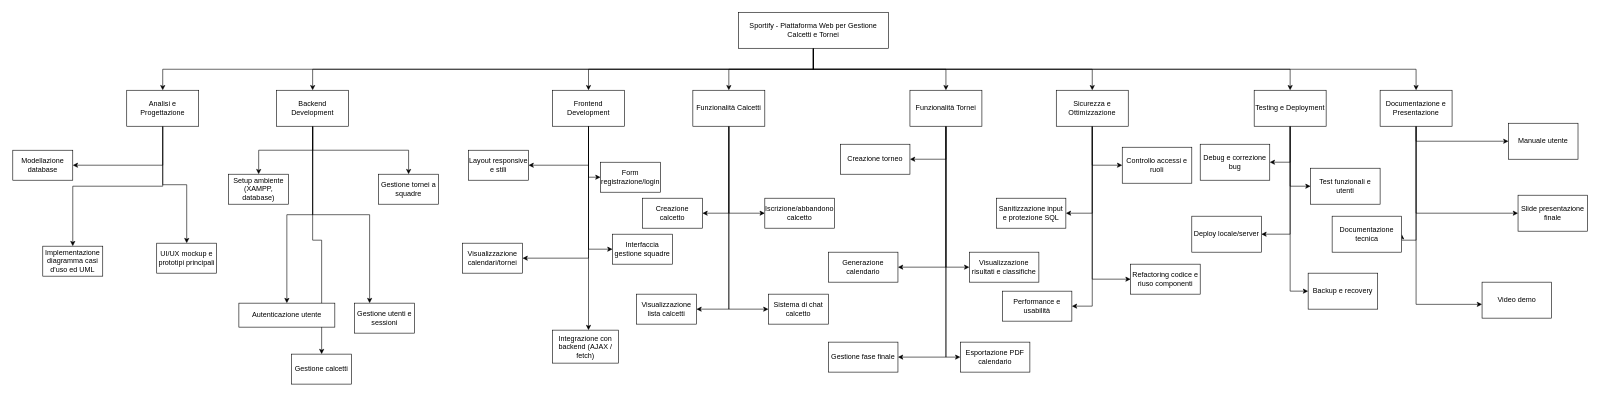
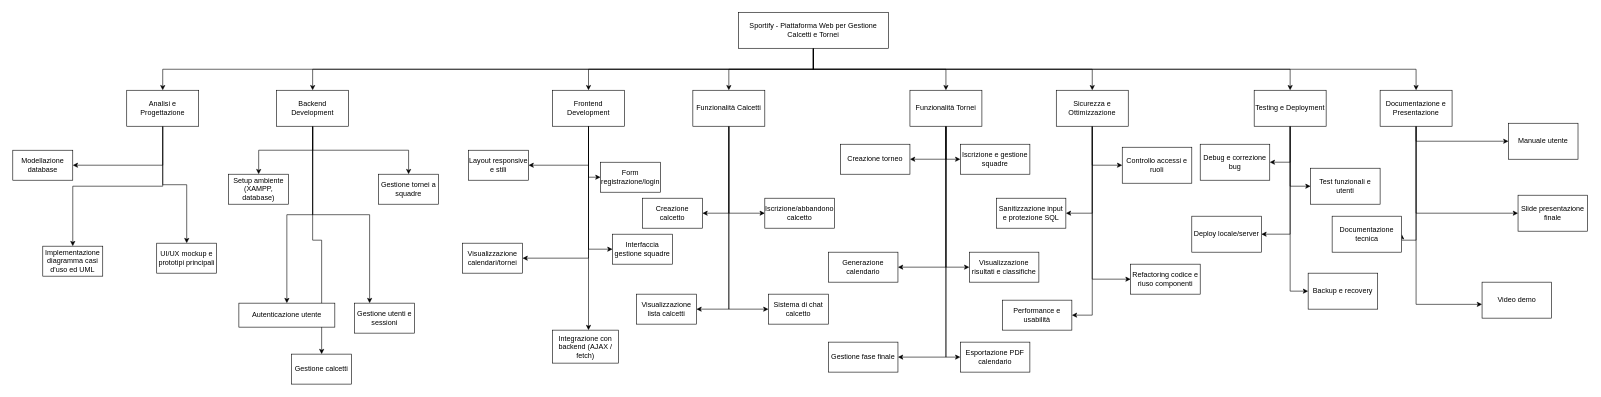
  <mxCell id="0" />
  <mxCell id="1" parent="0" />
  <mxCell id="2" style="edgeStyle=orthogonalEdgeStyle;rounded=0;orthogonalLoop=1;jettySize=auto;html=1;exitX=0.5;exitY=1;exitDx=0;exitDy=0;" edge="1" parent="1" source="10" target="41"><mxGeometry relative="1" as="geometry" /></mxCell>
  <mxCell id="3" style="edgeStyle=orthogonalEdgeStyle;rounded=0;orthogonalLoop=1;jettySize=auto;html=1;exitX=0.5;exitY=1;exitDx=0;exitDy=0;" edge="1" parent="1" source="10" target="47"><mxGeometry relative="1" as="geometry" /></mxCell>
  <mxCell id="4" style="edgeStyle=orthogonalEdgeStyle;rounded=0;orthogonalLoop=1;jettySize=auto;html=1;exitX=0.5;exitY=1;exitDx=0;exitDy=0;" edge="1" parent="1" source="10" target="32"><mxGeometry relative="1" as="geometry" /></mxCell>
  <mxCell id="5" style="edgeStyle=orthogonalEdgeStyle;rounded=0;orthogonalLoop=1;jettySize=auto;html=1;exitX=0.5;exitY=1;exitDx=0;exitDy=0;" edge="1" parent="1" source="10" target="22"><mxGeometry relative="1" as="geometry" /></mxCell>
  <mxCell id="6" style="edgeStyle=orthogonalEdgeStyle;rounded=0;orthogonalLoop=1;jettySize=auto;html=1;exitX=0.5;exitY=1;exitDx=0;exitDy=0;entryX=0.5;entryY=0;entryDx=0;entryDy=0;" edge="1" parent="1" source="10" target="17"><mxGeometry relative="1" as="geometry" /></mxCell>
  <mxCell id="7" style="edgeStyle=orthogonalEdgeStyle;rounded=0;orthogonalLoop=1;jettySize=auto;html=1;exitX=0.5;exitY=1;exitDx=0;exitDy=0;entryX=0.5;entryY=0;entryDx=0;entryDy=0;" edge="1" parent="1" source="10" target="37"><mxGeometry relative="1" as="geometry" /></mxCell>
  <mxCell id="8" style="edgeStyle=orthogonalEdgeStyle;rounded=0;orthogonalLoop=1;jettySize=auto;html=1;exitX=0.5;exitY=1;exitDx=0;exitDy=0;entryX=0.5;entryY=0;entryDx=0;entryDy=0;" edge="1" parent="1" source="10" target="27"><mxGeometry relative="1" as="geometry" /></mxCell>
  <mxCell id="9" style="edgeStyle=orthogonalEdgeStyle;rounded=0;orthogonalLoop=1;jettySize=auto;html=1;exitX=0.5;exitY=1;exitDx=0;exitDy=0;entryX=0.5;entryY=0;entryDx=0;entryDy=0;" edge="1" parent="1" source="10" target="52"><mxGeometry relative="1" as="geometry" /></mxCell>
  <mxCell id="10" value="Sportify - Piattaforma Web per Gestione Calcetti e Tornei" style="rounded=0;whiteSpace=wrap;html=1;" vertex="1" parent="1"><mxGeometry x="1230" y="20" width="250" height="60" as="geometry" /></mxCell>
  <mxCell id="11" style="edgeStyle=orthogonalEdgeStyle;rounded=0;orthogonalLoop=1;jettySize=auto;html=1;exitX=0.5;exitY=1;exitDx=0;exitDy=0;entryX=1;entryY=0.5;entryDx=0;entryDy=0;" edge="1" parent="1" source="17" target="72"><mxGeometry relative="1" as="geometry" /></mxCell>
+ <mxCell id="12" style="edgeStyle=orthogonalEdgeStyle;rounded=0;orthogonalLoop=1;jettySize=auto;html=1;exitX=0.5;exitY=1;exitDx=0;exitDy=0;entryX=0;entryY=0.5;entryDx=0;entryDy=0;" edge="1" parent="1" source="17" target="71"><mxGeometry relative="1" as="geometry" /></mxCell>
  <mxCell id="13" style="edgeStyle=orthogonalEdgeStyle;rounded=0;orthogonalLoop=1;jettySize=auto;html=1;exitX=0.5;exitY=1;exitDx=0;exitDy=0;entryX=1;entryY=0.5;entryDx=0;entryDy=0;" edge="1" parent="1" source="17" target="74"><mxGeometry relative="1" as="geometry" /></mxCell>
  <mxCell id="14" style="edgeStyle=orthogonalEdgeStyle;rounded=0;orthogonalLoop=1;jettySize=auto;html=1;exitX=0.5;exitY=1;exitDx=0;exitDy=0;entryX=0;entryY=0.5;entryDx=0;entryDy=0;" edge="1" parent="1" source="17" target="75"><mxGeometry relative="1" as="geometry" /></mxCell>
  <mxCell id="15" style="edgeStyle=orthogonalEdgeStyle;rounded=0;orthogonalLoop=1;jettySize=auto;html=1;exitX=0.5;exitY=1;exitDx=0;exitDy=0;entryX=1;entryY=0.5;entryDx=0;entryDy=0;" edge="1" parent="1" source="17" target="73"><mxGeometry relative="1" as="geometry" /></mxCell>
  <mxCell id="16" style="edgeStyle=orthogonalEdgeStyle;rounded=0;orthogonalLoop=1;jettySize=auto;html=1;exitX=0.5;exitY=1;exitDx=0;exitDy=0;entryX=0;entryY=0.5;entryDx=0;entryDy=0;" edge="1" parent="1" source="17" target="76"><mxGeometry relative="1" as="geometry" /></mxCell>
  <mxCell id="17" value="Funzionalità Tornei" style="rounded=0;whiteSpace=wrap;html=1;" vertex="1" parent="1"><mxGeometry x="1516" y="150" width="120" height="60" as="geometry" /></mxCell>
  <mxCell id="18" style="edgeStyle=orthogonalEdgeStyle;rounded=0;orthogonalLoop=1;jettySize=auto;html=1;exitX=0.5;exitY=1;exitDx=0;exitDy=0;entryX=0;entryY=0.5;entryDx=0;entryDy=0;" edge="1" parent="1" source="22" target="67"><mxGeometry relative="1" as="geometry" /></mxCell>
  <mxCell id="19" style="edgeStyle=orthogonalEdgeStyle;rounded=0;orthogonalLoop=1;jettySize=auto;html=1;exitX=0.5;exitY=1;exitDx=0;exitDy=0;entryX=1;entryY=0.5;entryDx=0;entryDy=0;" edge="1" parent="1" source="22" target="69"><mxGeometry relative="1" as="geometry" /></mxCell>
  <mxCell id="20" style="edgeStyle=orthogonalEdgeStyle;rounded=0;orthogonalLoop=1;jettySize=auto;html=1;exitX=0.5;exitY=1;exitDx=0;exitDy=0;entryX=0;entryY=0.5;entryDx=0;entryDy=0;" edge="1" parent="1" source="22" target="70"><mxGeometry relative="1" as="geometry" /></mxCell>
  <mxCell id="21" style="edgeStyle=orthogonalEdgeStyle;rounded=0;orthogonalLoop=1;jettySize=auto;html=1;exitX=0.5;exitY=1;exitDx=0;exitDy=0;entryX=1;entryY=0.5;entryDx=0;entryDy=0;" edge="1" parent="1" source="22" target="68"><mxGeometry relative="1" as="geometry" /></mxCell>
  <mxCell id="22" value="Funzionalità Calcetti" style="rounded=0;whiteSpace=wrap;html=1;" vertex="1" parent="1"><mxGeometry x="1154" y="150" width="120" height="60" as="geometry" /></mxCell>
  <mxCell id="23" style="edgeStyle=orthogonalEdgeStyle;rounded=0;orthogonalLoop=1;jettySize=auto;html=1;exitX=0.5;exitY=1;exitDx=0;exitDy=0;entryX=1;entryY=0.5;entryDx=0;entryDy=0;" edge="1" parent="1" source="27" target="82"><mxGeometry relative="1" as="geometry" /></mxCell>
  <mxCell id="24" style="edgeStyle=orthogonalEdgeStyle;rounded=0;orthogonalLoop=1;jettySize=auto;html=1;exitX=0.5;exitY=1;exitDx=0;exitDy=0;entryX=0;entryY=0.5;entryDx=0;entryDy=0;" edge="1" parent="1" source="27" target="84"><mxGeometry relative="1" as="geometry" /></mxCell>
  <mxCell id="25" style="edgeStyle=orthogonalEdgeStyle;rounded=0;orthogonalLoop=1;jettySize=auto;html=1;exitX=0.5;exitY=1;exitDx=0;exitDy=0;entryX=1;entryY=0.5;entryDx=0;entryDy=0;" edge="1" parent="1" source="27" target="83"><mxGeometry relative="1" as="geometry" /></mxCell>
  <mxCell id="26" style="edgeStyle=orthogonalEdgeStyle;rounded=0;orthogonalLoop=1;jettySize=auto;html=1;exitX=0.5;exitY=1;exitDx=0;exitDy=0;entryX=0;entryY=0.5;entryDx=0;entryDy=0;" edge="1" parent="1" source="27" target="81"><mxGeometry relative="1" as="geometry"><Array as="points"><mxPoint x="2150" y="485" /></Array></mxGeometry></mxCell>
  <mxCell id="27" value="Testing e Deployment" style="rounded=0;whiteSpace=wrap;html=1;" vertex="1" parent="1"><mxGeometry x="2090" y="150" width="120" height="60" as="geometry" /></mxCell>
  <mxCell id="28" style="edgeStyle=orthogonalEdgeStyle;rounded=0;orthogonalLoop=1;jettySize=auto;html=1;exitX=0.5;exitY=1;exitDx=0;exitDy=0;entryX=1;entryY=0.5;entryDx=0;entryDy=0;" edge="1" parent="1" source="32" target="63"><mxGeometry relative="1" as="geometry" /></mxCell>
  <mxCell id="29" style="edgeStyle=orthogonalEdgeStyle;rounded=0;orthogonalLoop=1;jettySize=auto;html=1;exitX=0.5;exitY=1;exitDx=0;exitDy=0;entryX=0;entryY=0.5;entryDx=0;entryDy=0;" edge="1" parent="1" source="32" target="62"><mxGeometry relative="1" as="geometry" /></mxCell>
  <mxCell id="30" style="edgeStyle=orthogonalEdgeStyle;rounded=0;orthogonalLoop=1;jettySize=auto;html=1;exitX=0.5;exitY=1;exitDx=0;exitDy=0;entryX=0;entryY=0.5;entryDx=0;entryDy=0;" edge="1" parent="1" source="32" target="61"><mxGeometry relative="1" as="geometry" /></mxCell>
  <mxCell id="31" style="edgeStyle=orthogonalEdgeStyle;rounded=0;orthogonalLoop=1;jettySize=auto;html=1;exitX=0.5;exitY=1;exitDx=0;exitDy=0;entryX=1;entryY=0.5;entryDx=0;entryDy=0;" edge="1" parent="1" source="32" target="65"><mxGeometry relative="1" as="geometry" /></mxCell>
  <mxCell id="32" value="Frontend Development" style="rounded=0;whiteSpace=wrap;html=1;" vertex="1" parent="1"><mxGeometry x="920" y="150" width="120" height="60" as="geometry" /></mxCell>
  <mxCell id="33" style="edgeStyle=orthogonalEdgeStyle;rounded=0;orthogonalLoop=1;jettySize=auto;html=1;exitX=0.5;exitY=1;exitDx=0;exitDy=0;entryX=0;entryY=0.5;entryDx=0;entryDy=0;" edge="1" parent="1" source="37" target="80"><mxGeometry relative="1" as="geometry" /></mxCell>
  <mxCell id="34" style="edgeStyle=orthogonalEdgeStyle;rounded=0;orthogonalLoop=1;jettySize=auto;html=1;exitX=0.5;exitY=1;exitDx=0;exitDy=0;entryX=1;entryY=0.5;entryDx=0;entryDy=0;" edge="1" parent="1" source="37" target="79"><mxGeometry relative="1" as="geometry" /></mxCell>
  <mxCell id="35" style="edgeStyle=orthogonalEdgeStyle;rounded=0;orthogonalLoop=1;jettySize=auto;html=1;exitX=0.5;exitY=1;exitDx=0;exitDy=0;entryX=0;entryY=0.5;entryDx=0;entryDy=0;" edge="1" parent="1" source="37" target="77"><mxGeometry relative="1" as="geometry" /></mxCell>
  <mxCell id="36" style="edgeStyle=orthogonalEdgeStyle;rounded=0;orthogonalLoop=1;jettySize=auto;html=1;exitX=0.5;exitY=1;exitDx=0;exitDy=0;entryX=1;entryY=0.5;entryDx=0;entryDy=0;" edge="1" parent="1" source="37" target="78"><mxGeometry relative="1" as="geometry" /></mxCell>
  <mxCell id="37" value="Sicurezza e Ottimizzazione" style="rounded=0;whiteSpace=wrap;html=1;" vertex="1" parent="1"><mxGeometry x="1760" y="150" width="120" height="60" as="geometry" /></mxCell>
  <mxCell id="38" style="edgeStyle=orthogonalEdgeStyle;rounded=0;orthogonalLoop=1;jettySize=auto;html=1;exitX=0.5;exitY=1;exitDx=0;exitDy=0;entryX=1;entryY=0.5;entryDx=0;entryDy=0;" edge="1" parent="1" source="41" target="53"><mxGeometry relative="1" as="geometry" /></mxCell>
  <mxCell id="39" style="edgeStyle=orthogonalEdgeStyle;rounded=0;orthogonalLoop=1;jettySize=auto;html=1;exitX=0.5;exitY=1;exitDx=0;exitDy=0;entryX=0.5;entryY=0;entryDx=0;entryDy=0;" edge="1" parent="1" source="41" target="54"><mxGeometry relative="1" as="geometry" /></mxCell>
  <mxCell id="40" style="edgeStyle=orthogonalEdgeStyle;rounded=0;orthogonalLoop=1;jettySize=auto;html=1;exitX=0.5;exitY=1;exitDx=0;exitDy=0;entryX=0.5;entryY=0;entryDx=0;entryDy=0;" edge="1" parent="1" source="41" target="55"><mxGeometry relative="1" as="geometry" /></mxCell>
  <mxCell id="41" value="Analisi e Progettazione" style="rounded=0;whiteSpace=wrap;html=1;" vertex="1" parent="1"><mxGeometry x="210" y="150" width="120" height="60" as="geometry" /></mxCell>
  <mxCell id="42" style="edgeStyle=orthogonalEdgeStyle;rounded=0;orthogonalLoop=1;jettySize=auto;html=1;exitX=0.5;exitY=1;exitDx=0;exitDy=0;entryX=0.5;entryY=0;entryDx=0;entryDy=0;" edge="1" parent="1" source="47" target="57"><mxGeometry relative="1" as="geometry" /></mxCell>
  <mxCell id="43" style="edgeStyle=orthogonalEdgeStyle;rounded=0;orthogonalLoop=1;jettySize=auto;html=1;exitX=0.5;exitY=1;exitDx=0;exitDy=0;" edge="1" parent="1" source="47" target="58"><mxGeometry relative="1" as="geometry" /></mxCell>
  <mxCell id="44" style="edgeStyle=orthogonalEdgeStyle;rounded=0;orthogonalLoop=1;jettySize=auto;html=1;exitX=0.5;exitY=1;exitDx=0;exitDy=0;entryX=0.5;entryY=0;entryDx=0;entryDy=0;" edge="1" parent="1" source="47" target="60"><mxGeometry relative="1" as="geometry" /></mxCell>
  <mxCell id="45" style="edgeStyle=orthogonalEdgeStyle;rounded=0;orthogonalLoop=1;jettySize=auto;html=1;exitX=0.5;exitY=1;exitDx=0;exitDy=0;entryX=0.5;entryY=0;entryDx=0;entryDy=0;" edge="1" parent="1" source="47" target="59"><mxGeometry relative="1" as="geometry" /></mxCell>
  <mxCell id="46" style="edgeStyle=orthogonalEdgeStyle;rounded=0;orthogonalLoop=1;jettySize=auto;html=1;exitX=0.5;exitY=1;exitDx=0;exitDy=0;entryX=0.25;entryY=0;entryDx=0;entryDy=0;" edge="1" parent="1" source="47" target="56"><mxGeometry relative="1" as="geometry" /></mxCell>
  <mxCell id="47" value="Backend Development" style="rounded=0;whiteSpace=wrap;html=1;" vertex="1" parent="1"><mxGeometry x="460" y="150" width="120" height="60" as="geometry" /></mxCell>
  <mxCell id="48" style="edgeStyle=orthogonalEdgeStyle;rounded=0;orthogonalLoop=1;jettySize=auto;html=1;exitX=0.5;exitY=1;exitDx=0;exitDy=0;entryX=0;entryY=0.5;entryDx=0;entryDy=0;" edge="1" parent="1" source="52" target="85"><mxGeometry relative="1" as="geometry" /></mxCell>
  <mxCell id="49" style="edgeStyle=orthogonalEdgeStyle;rounded=0;orthogonalLoop=1;jettySize=auto;html=1;exitX=0.5;exitY=1;exitDx=0;exitDy=0;entryX=1;entryY=0.5;entryDx=0;entryDy=0;" edge="1" parent="1" source="52" target="88"><mxGeometry relative="1" as="geometry"><Array as="points"><mxPoint x="2360" y="400" /></Array></mxGeometry></mxCell>
  <mxCell id="50" style="edgeStyle=orthogonalEdgeStyle;rounded=0;orthogonalLoop=1;jettySize=auto;html=1;exitX=0.5;exitY=1;exitDx=0;exitDy=0;entryX=0;entryY=0.5;entryDx=0;entryDy=0;" edge="1" parent="1" source="52" target="87"><mxGeometry relative="1" as="geometry" /></mxCell>
  <mxCell id="51" style="edgeStyle=orthogonalEdgeStyle;rounded=0;orthogonalLoop=1;jettySize=auto;html=1;exitX=0.5;exitY=1;exitDx=0;exitDy=0;entryX=0;entryY=0.617;entryDx=0;entryDy=0;entryPerimeter=0;" edge="1" parent="1" source="52" target="86"><mxGeometry relative="1" as="geometry"><mxPoint x="2460" y="530" as="targetPoint" /></mxGeometry></mxCell>
  <mxCell id="52" value="Documentazione e Presentazione" style="rounded=0;whiteSpace=wrap;html=1;" vertex="1" parent="1"><mxGeometry x="2300" y="150" width="120" height="60" as="geometry" /></mxCell>
  <mxCell id="53" value="Modellazione database" style="rounded=0;whiteSpace=wrap;html=1;" vertex="1" parent="1"><mxGeometry x="20" y="250" width="100" height="50" as="geometry" /></mxCell>
  <mxCell id="54" value="UI/UX mockup e prototipi principali" style="rounded=0;whiteSpace=wrap;html=1;" vertex="1" parent="1"><mxGeometry x="260" y="405" width="100" height="50" as="geometry" /></mxCell>
  <mxCell id="55" value="Implementazione diagramma casi d'uso ed UML" style="rounded=0;whiteSpace=wrap;html=1;" vertex="1" parent="1"><mxGeometry x="70" y="410" width="100" height="50" as="geometry" /></mxCell>
  <mxCell id="56" value="Gestione utenti e sessioni" style="rounded=0;whiteSpace=wrap;html=1;" vertex="1" parent="1"><mxGeometry x="590" y="505" width="100" height="50" as="geometry" /></mxCell>
  <mxCell id="57" value="Setup ambiente (XAMPP, database)" style="rounded=0;whiteSpace=wrap;html=1;" vertex="1" parent="1"><mxGeometry x="380" y="290" width="100" height="50" as="geometry" /></mxCell>
  <mxCell id="58" value="Autenticazione utente" style="rounded=0;whiteSpace=wrap;html=1;" vertex="1" parent="1"><mxGeometry x="397" y="505" width="160" height="40" as="geometry" /></mxCell>
  <mxCell id="59" value="Gestione tornei a squadre" style="rounded=0;whiteSpace=wrap;html=1;" vertex="1" parent="1"><mxGeometry x="630" y="290" width="100" height="50" as="geometry" /></mxCell>
  <mxCell id="60" value="Gestione calcetti" style="rounded=0;whiteSpace=wrap;html=1;" vertex="1" parent="1"><mxGeometry x="485" y="590" width="100" height="50" as="geometry" /></mxCell>
  <mxCell id="61" value="Interfaccia gestione squadre" style="rounded=0;whiteSpace=wrap;html=1;" vertex="1" parent="1"><mxGeometry x="1020" y="390" width="100" height="50" as="geometry" /></mxCell>
  <mxCell id="62" value="Form registrazione/login" style="rounded=0;whiteSpace=wrap;html=1;" vertex="1" parent="1"><mxGeometry x="1000" y="270" width="100" height="50" as="geometry" /></mxCell>
  <mxCell id="63" value="Layout responsive e stili" style="rounded=0;whiteSpace=wrap;html=1;" vertex="1" parent="1"><mxGeometry x="780" y="250" width="100" height="50" as="geometry" /></mxCell>
  <mxCell id="64" value="Integrazione con backend (AJAX / fetch)" style="rounded=0;whiteSpace=wrap;html=1;" vertex="1" parent="1"><mxGeometry x="920" y="550" width="110" height="55" as="geometry" /></mxCell>
  <mxCell id="65" value="Visualizzazione calendari/tornei" style="rounded=0;whiteSpace=wrap;html=1;" vertex="1" parent="1"><mxGeometry x="770" y="405" width="100" height="50" as="geometry" /></mxCell>
  <mxCell id="66" style="edgeStyle=orthogonalEdgeStyle;rounded=0;orthogonalLoop=1;jettySize=auto;html=1;exitX=0.5;exitY=1;exitDx=0;exitDy=0;" edge="1" parent="1" source="32"><mxGeometry relative="1" as="geometry"><mxPoint x="980" y="550" as="targetPoint" /></mxGeometry></mxCell>
  <mxCell id="67" value="Iscrizione/abbandono calcetto" style="rounded=0;whiteSpace=wrap;html=1;" vertex="1" parent="1"><mxGeometry x="1274" y="330" width="116" height="50" as="geometry" /></mxCell>
  <mxCell id="68" value="Creazione calcetto" style="rounded=0;whiteSpace=wrap;html=1;" vertex="1" parent="1"><mxGeometry x="1070" y="330" width="100" height="50" as="geometry" /></mxCell>
  <mxCell id="69" value="Visualizzazione lista calcetti" style="rounded=0;whiteSpace=wrap;html=1;" vertex="1" parent="1"><mxGeometry x="1060" y="490" width="100" height="50" as="geometry" /></mxCell>
  <mxCell id="70" value="Sistema di chat calcetto" style="rounded=0;whiteSpace=wrap;html=1;" vertex="1" parent="1"><mxGeometry x="1280" y="490" width="100" height="50" as="geometry" /></mxCell>
+ <mxCell id="71" value="Iscrizione e gestione squadre" style="rounded=0;whiteSpace=wrap;html=1;" vertex="1" parent="1"><mxGeometry x="1600" y="240" width="116" height="50" as="geometry" /></mxCell>
  <mxCell id="72" value="Creazione torneo" style="rounded=0;whiteSpace=wrap;html=1;" vertex="1" parent="1"><mxGeometry x="1400" y="240" width="116" height="50" as="geometry" /></mxCell>
  <mxCell id="73" value="&lt;span style=&quot;color: rgba(0, 0, 0, 0); font-family: monospace; font-size: 0px; text-align: start; text-wrap-mode: nowrap;&quot;&gt;%3CmxGraphModel%3E%3Croot%3E%3CmxCell%20id%3D%220%22%2F%3E%3CmxCell%20id%3D%221%22%20parent%3D%220%22%2F%3E%3CmxCell%20id%3D%222%22%20value%3D%22Gestione%20fase%20finale%22%20style%3D%22rounded%3D0%3BwhiteSpace%3Dwrap%3Bhtml%3D1%3B%22%20vertex%3D%221%22%20parent%3D%221%22%3E%3CmxGeometry%20x%3D%22630%22%20y%3D%22685%22%20width%3D%22116%22%20height%3D%2250%22%20as%3D%22geometry%22%2F%3E%3C%2FmxCell%3E%3C%2Froot%3E%3C%2FmxGraphModel%3E&lt;/span&gt;Gestione fase finale" style="rounded=0;whiteSpace=wrap;html=1;" vertex="1" parent="1"><mxGeometry x="1380" y="570" width="116" height="50" as="geometry" /></mxCell>
  <mxCell id="74" value="Generazione calendario" style="rounded=0;whiteSpace=wrap;html=1;" vertex="1" parent="1"><mxGeometry x="1380" y="420" width="116" height="50" as="geometry" /></mxCell>
  <mxCell id="75" value="Visualizzazione risultati e classifiche" style="rounded=0;whiteSpace=wrap;html=1;" vertex="1" parent="1"><mxGeometry x="1615" y="420" width="116" height="50" as="geometry" /></mxCell>
  <mxCell id="76" value="Esportazione PDF calendario" style="rounded=0;whiteSpace=wrap;html=1;" vertex="1" parent="1"><mxGeometry x="1600" y="570" width="116" height="50" as="geometry" /></mxCell>
  <mxCell id="77" value="Refactoring codice e riuso componenti" style="rounded=0;whiteSpace=wrap;html=1;" vertex="1" parent="1"><mxGeometry x="1884" y="440" width="116" height="50" as="geometry" /></mxCell>
- <mxCell id="78" value="Performance e usabilità" style="rounded=0;whiteSpace=wrap;html=1;" vertex="1" parent="1"><mxGeometry x="1670" y="485" width="116" height="50" as="geometry" /></mxCell>
+ <mxCell id="78" value="Performance e usabilità" style="rounded=0;whiteSpace=wrap;html=1;" vertex="1" parent="1"><mxGeometry x="1670" y="500" width="116" height="50" as="geometry" /></mxCell>
  <mxCell id="79" value="Sanitizzazione input e protezione SQL" style="rounded=0;whiteSpace=wrap;html=1;" vertex="1" parent="1"><mxGeometry x="1660" y="330" width="116" height="50" as="geometry" /></mxCell>
  <mxCell id="80" value="Controllo accessi e ruoli" style="rounded=0;whiteSpace=wrap;html=1;" vertex="1" parent="1"><mxGeometry x="1870" y="245" width="116" height="60" as="geometry" /></mxCell>
  <mxCell id="81" value="Backup e recovery" style="rounded=0;whiteSpace=wrap;html=1;" vertex="1" parent="1"><mxGeometry x="2180" y="455" width="116" height="60" as="geometry" /></mxCell>
  <mxCell id="82" value="Debug e correzione bug" style="rounded=0;whiteSpace=wrap;html=1;" vertex="1" parent="1"><mxGeometry x="2000" y="240" width="116" height="60" as="geometry" /></mxCell>
  <mxCell id="83" value="Deploy locale/server" style="rounded=0;whiteSpace=wrap;html=1;" vertex="1" parent="1"><mxGeometry x="1986" y="360" width="116" height="60" as="geometry" /></mxCell>
  <mxCell id="84" value="Test funzionali e utenti" style="rounded=0;whiteSpace=wrap;html=1;" vertex="1" parent="1"><mxGeometry x="2184" y="280" width="116" height="60" as="geometry" /></mxCell>
  <mxCell id="85" value="Manuale utente" style="rounded=0;whiteSpace=wrap;html=1;" vertex="1" parent="1"><mxGeometry x="2514" y="205" width="116" height="60" as="geometry" /></mxCell>
  <mxCell id="86" value="Video demo" style="rounded=0;whiteSpace=wrap;html=1;" vertex="1" parent="1"><mxGeometry x="2470" y="470" width="116" height="60" as="geometry" /></mxCell>
  <mxCell id="87" value="Slide presentazione finale" style="rounded=0;whiteSpace=wrap;html=1;" vertex="1" parent="1"><mxGeometry x="2530" y="325" width="116" height="60" as="geometry" /></mxCell>
  <mxCell id="88" value="Documentazione tecnica" style="rounded=0;whiteSpace=wrap;html=1;" vertex="1" parent="1"><mxGeometry x="2220" y="360" width="116" height="60" as="geometry" /></mxCell>
